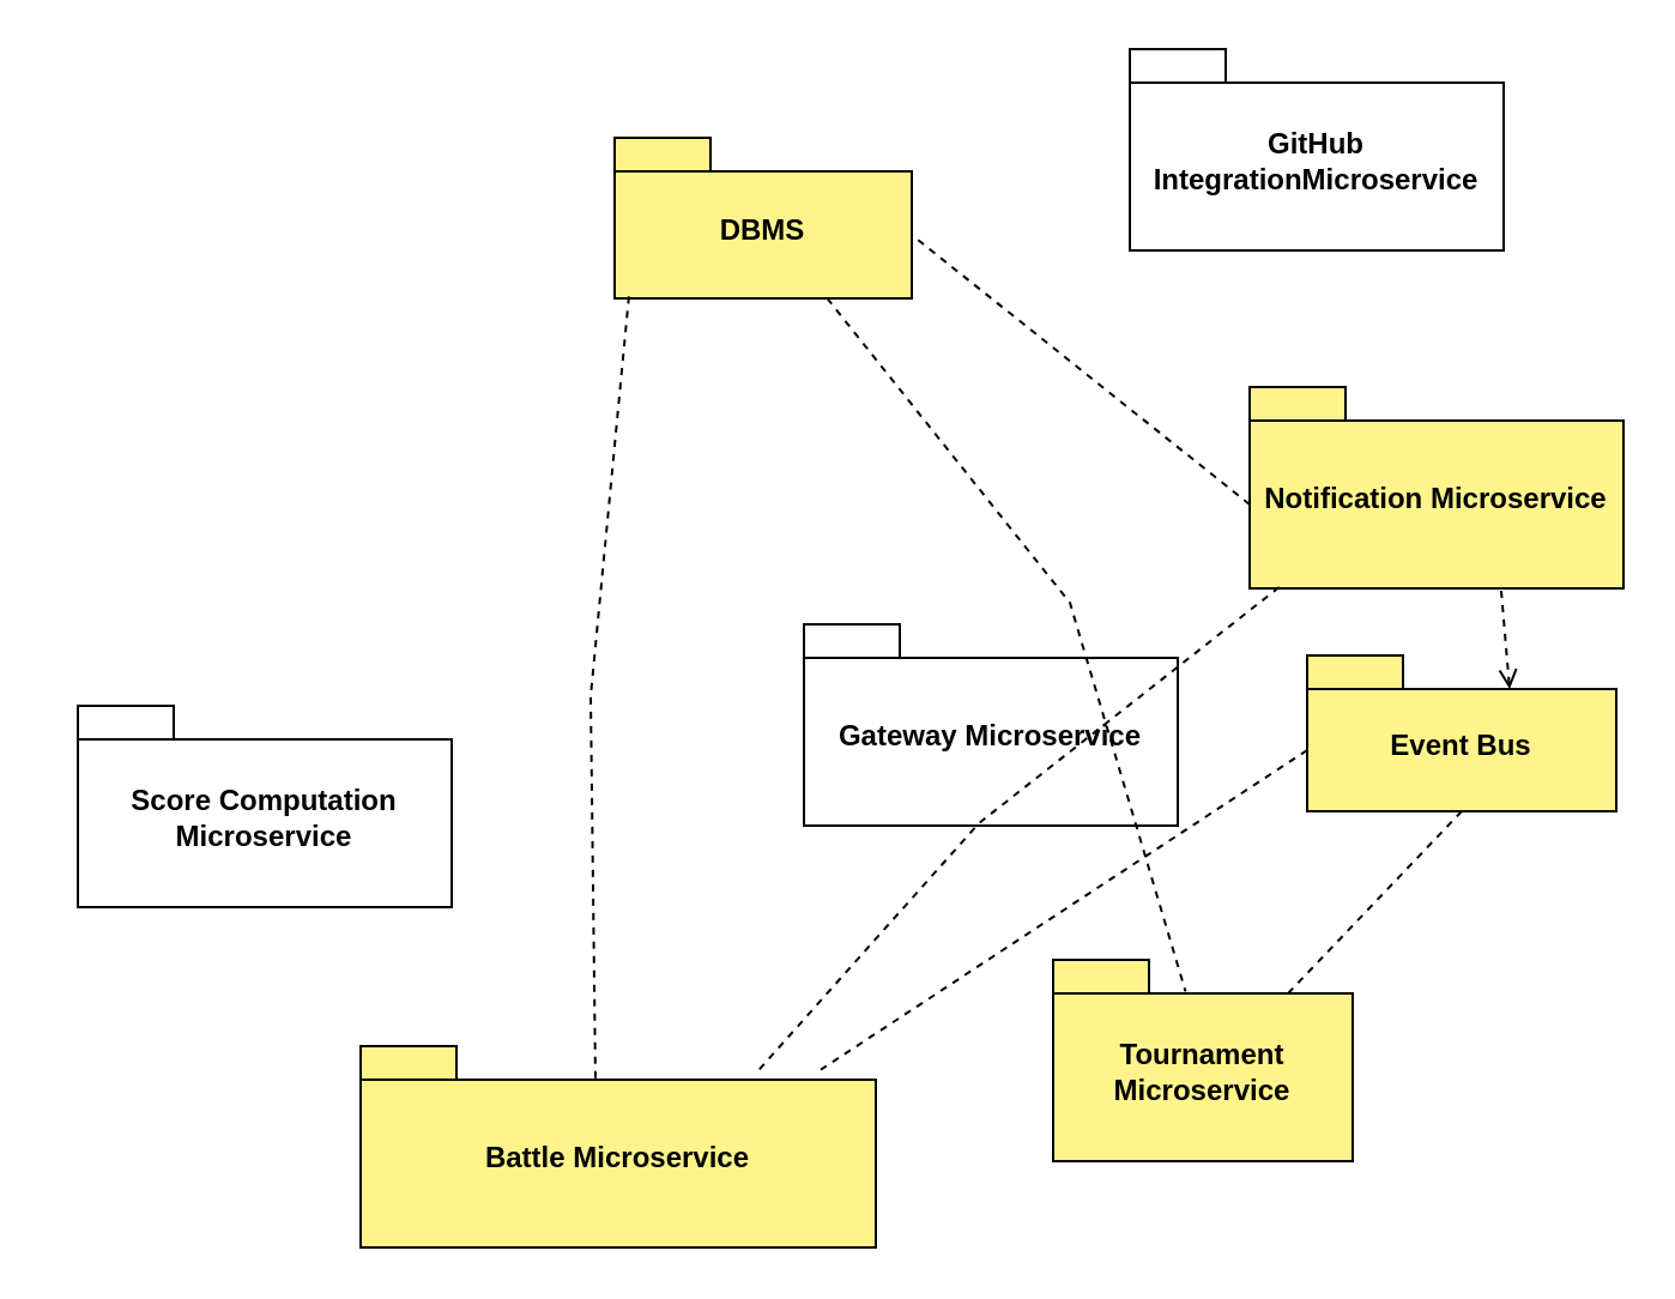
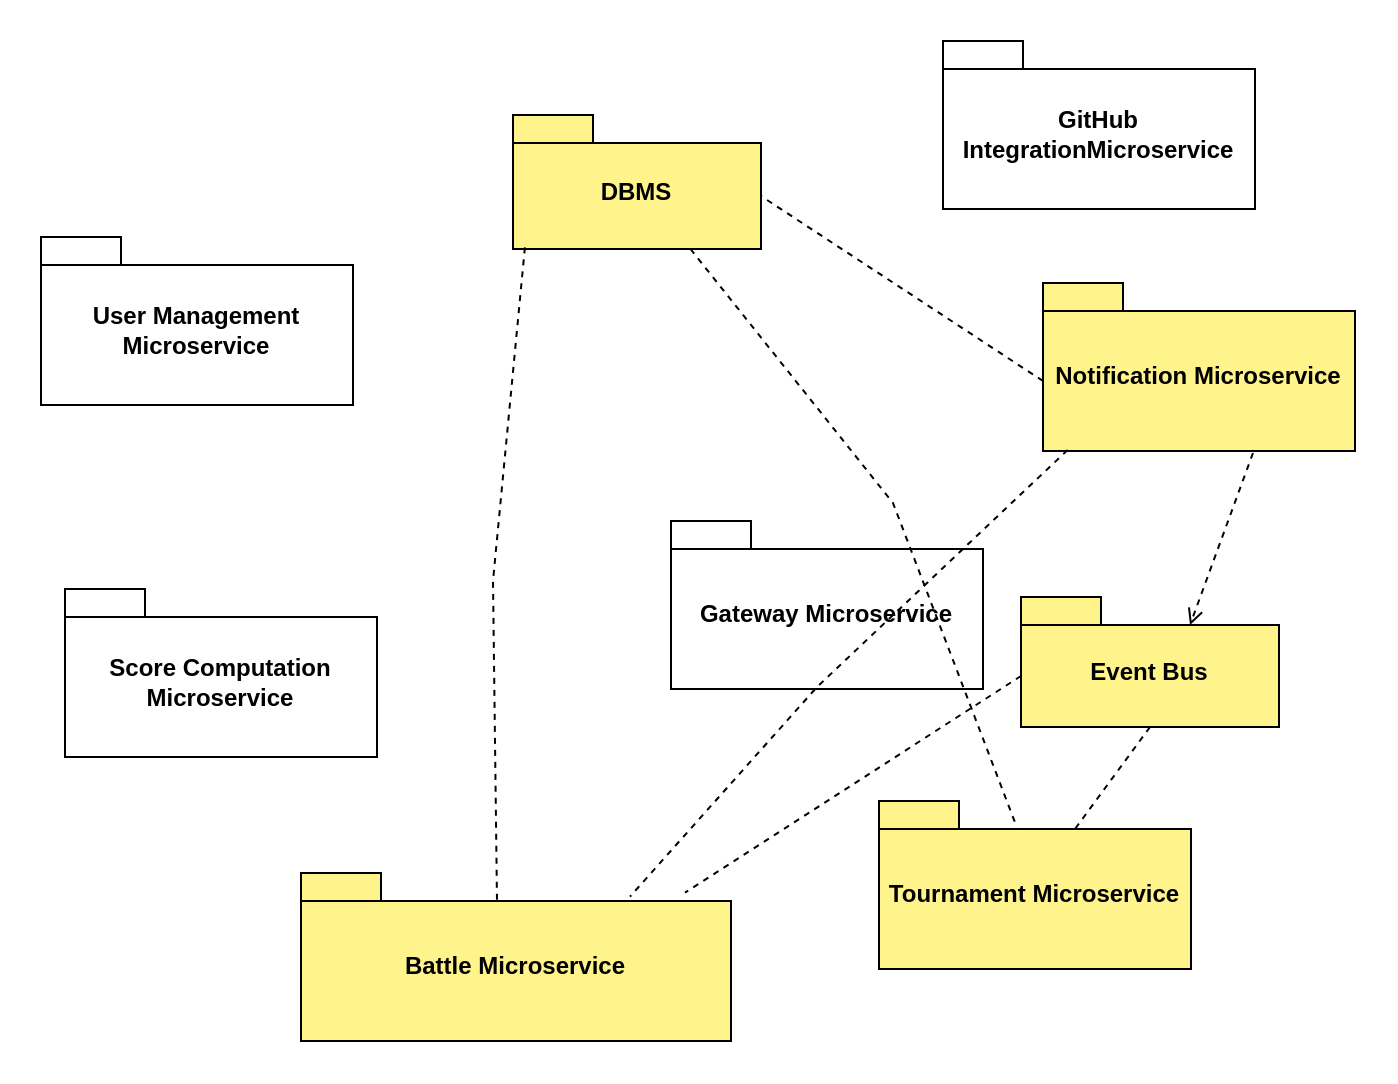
  <mxCell id="0" />
  <mxCell id="1" parent="0" />
  <mxCell id="2" value="Gateway Microservice" style="shape=folder;fontStyle=1;spacingTop=10;tabWidth=40;tabHeight=14;tabPosition=left;html=1;whiteSpace=wrap;fillColor=#FFFFFF;" vertex="1" parent="1"><mxGeometry x="335" y="260" width="156" height="84" as="geometry" /></mxCell>
+ <mxCell id="3" value="User Management Microservice" style="shape=folder;fontStyle=1;spacingTop=10;tabWidth=40;tabHeight=14;tabPosition=left;html=1;whiteSpace=wrap;fillColor=#FFFFFF;" vertex="1" parent="1"><mxGeometry x="20" y="118" width="156" height="84" as="geometry" /></mxCell>
  <mxCell id="4" value="GitHub IntegrationMicroservice" style="shape=folder;fontStyle=1;spacingTop=10;tabWidth=40;tabHeight=14;tabPosition=left;html=1;whiteSpace=wrap;fillColor=#FFFFFF;" vertex="1" parent="1"><mxGeometry x="471" y="20" width="156" height="84" as="geometry" /></mxCell>
  <mxCell id="5" value="Score Computation Microservice" style="shape=folder;fontStyle=1;spacingTop=10;tabWidth=40;tabHeight=14;tabPosition=left;html=1;whiteSpace=wrap;fillColor=#FFFFFF;" vertex="1" parent="1"><mxGeometry x="32" y="294" width="156" height="84" as="geometry" /></mxCell>
- <mxCell id="6" value="Tournament Microservice" style="shape=folder;fontStyle=1;spacingTop=10;tabWidth=40;tabHeight=14;tabPosition=left;html=1;whiteSpace=wrap;fillColor=#FFF48C;" vertex="1" parent="1"><mxGeometry x="439" y="400" width="125" height="84" as="geometry" /></mxCell>
+ <mxCell id="6" value="Tournament Microservice" style="shape=folder;fontStyle=1;spacingTop=10;tabWidth=40;tabHeight=14;tabPosition=left;html=1;whiteSpace=wrap;fillColor=#FFF48C;" vertex="1" parent="1"><mxGeometry x="439" y="400" width="156" height="84" as="geometry" /></mxCell>
  <mxCell id="7" value="Battle Microservice" style="shape=folder;fontStyle=1;spacingTop=10;tabWidth=40;tabHeight=14;tabPosition=left;html=1;whiteSpace=wrap;fillColor=#FFF48C;" vertex="1" parent="1"><mxGeometry x="150" y="436" width="215" height="84" as="geometry" /></mxCell>
- <mxCell id="8" value="Notification Microservice" style="shape=folder;fontStyle=1;spacingTop=10;tabWidth=40;tabHeight=14;tabPosition=left;html=1;whiteSpace=wrap;fillColor=#FFF48C;" vertex="1" parent="1"><mxGeometry x="521" y="161" width="156" height="84" as="geometry" /></mxCell>
+ <mxCell id="8" value="Notification Microservice" style="shape=folder;fontStyle=1;spacingTop=10;tabWidth=40;tabHeight=14;tabPosition=left;html=1;whiteSpace=wrap;fillColor=#FFF48C;" vertex="1" parent="1"><mxGeometry x="521" y="141" width="156" height="84" as="geometry" /></mxCell>
  <mxCell id="9" value="DBMS" style="shape=folder;fontStyle=1;spacingTop=10;tabWidth=40;tabHeight=14;tabPosition=left;html=1;whiteSpace=wrap;fillColor=#FFF48C;" vertex="1" parent="1"><mxGeometry x="256" y="57" width="124" height="67" as="geometry" /></mxCell>
- <mxCell id="10" value="Event Bus" style="shape=folder;fontStyle=1;spacingTop=10;tabWidth=40;tabHeight=14;tabPosition=left;html=1;whiteSpace=wrap;fillColor=#FFF48C;" vertex="1" parent="1"><mxGeometry x="545" y="273" width="129" height="65" as="geometry" /></mxCell>
+ <mxCell id="10" value="Event Bus" style="shape=folder;fontStyle=1;spacingTop=10;tabWidth=40;tabHeight=14;tabPosition=left;html=1;whiteSpace=wrap;fillColor=#FFF48C;" vertex="1" parent="1"><mxGeometry x="510" y="298" width="129" height="65" as="geometry" /></mxCell>
  <mxCell id="11" value="" style="endArrow=none;dashed=1;html=1;rounded=0;entryX=0;entryY=0;entryDx=98;entryDy=14;entryPerimeter=0;exitX=0.048;exitY=0.988;exitDx=0;exitDy=0;exitPerimeter=0;" edge="1" parent="1" source="9" target="7"><mxGeometry width="50" height="50" relative="1" as="geometry"><mxPoint x="222" y="342" as="sourcePoint" /><mxPoint x="282" y="439" as="targetPoint" /><Array as="points"><mxPoint x="246" y="290" /></Array></mxGeometry></mxCell>
  <mxCell id="12" value="" style="endArrow=none;dashed=1;html=1;rounded=0;entryX=0.893;entryY=0.117;entryDx=0;entryDy=0;entryPerimeter=0;exitX=0;exitY=0;exitDx=0;exitDy=39.5;exitPerimeter=0;" edge="1" parent="1" source="10" target="7"><mxGeometry width="50" height="50" relative="1" as="geometry"><mxPoint x="314" y="351" as="sourcePoint" /><mxPoint x="346" y="448" as="targetPoint" /></mxGeometry></mxCell>
  <mxCell id="13" value="" style="endArrow=open;dashed=1;html=1;rounded=0;entryX=0;entryY=0;entryDx=84.5;entryDy=14;entryPerimeter=0;exitX=0.673;exitY=1.012;exitDx=0;exitDy=0;exitPerimeter=0;" edge="1" parent="1" source="8" target="10"><mxGeometry width="50" height="50" relative="1" as="geometry"><mxPoint x="693" y="217.14" as="sourcePoint" /><mxPoint x="725" y="314.14" as="targetPoint" /></mxGeometry></mxCell>
  <mxCell id="14" value="" style="endArrow=none;dashed=1;html=1;rounded=0;entryX=0;entryY=0;entryDx=124.0;entryDy=40.5;entryPerimeter=0;exitX=0;exitY=0;exitDx=0;exitDy=49;exitPerimeter=0;" edge="1" parent="1" source="8" target="9"><mxGeometry width="50" height="50" relative="1" as="geometry"><mxPoint x="521" y="288.5" as="sourcePoint" /><mxPoint x="265" y="422.5" as="targetPoint" /></mxGeometry></mxCell>
  <mxCell id="15" value="" style="endArrow=none;dashed=1;html=1;rounded=0;entryX=0.765;entryY=0.141;entryDx=0;entryDy=0;entryPerimeter=0;exitX=0.079;exitY=0.994;exitDx=0;exitDy=0;exitPerimeter=0;" edge="1" parent="1" source="8" target="7"><mxGeometry width="50" height="50" relative="1" as="geometry"><mxPoint x="534.69" y="294.5" as="sourcePoint" /><mxPoint x="278.69" y="428.5" as="targetPoint" /><Array as="points"><mxPoint x="408" y="343" /></Array></mxGeometry></mxCell>
  <mxCell id="16" value="" style="endArrow=none;dashed=1;html=1;rounded=0;entryX=0;entryY=0;entryDx=98;entryDy=14;entryPerimeter=0;exitX=0.5;exitY=1;exitDx=0;exitDy=0;exitPerimeter=0;" edge="1" parent="1" source="10" target="6"><mxGeometry width="50" height="50" relative="1" as="geometry"><mxPoint x="739.69" y="446.5" as="sourcePoint" /><mxPoint x="483.69" y="580.5" as="targetPoint" /></mxGeometry></mxCell>
  <mxCell id="17" value="" style="endArrow=none;dashed=1;html=1;rounded=0;entryX=0.442;entryY=0.157;entryDx=0;entryDy=0;entryPerimeter=0;" edge="1" parent="1" source="9" target="6"><mxGeometry width="50" height="50" relative="1" as="geometry"><mxPoint x="697" y="366" as="sourcePoint" /><mxPoint x="624" y="442" as="targetPoint" /><Array as="points"><mxPoint x="446" y="251" /></Array></mxGeometry></mxCell>
